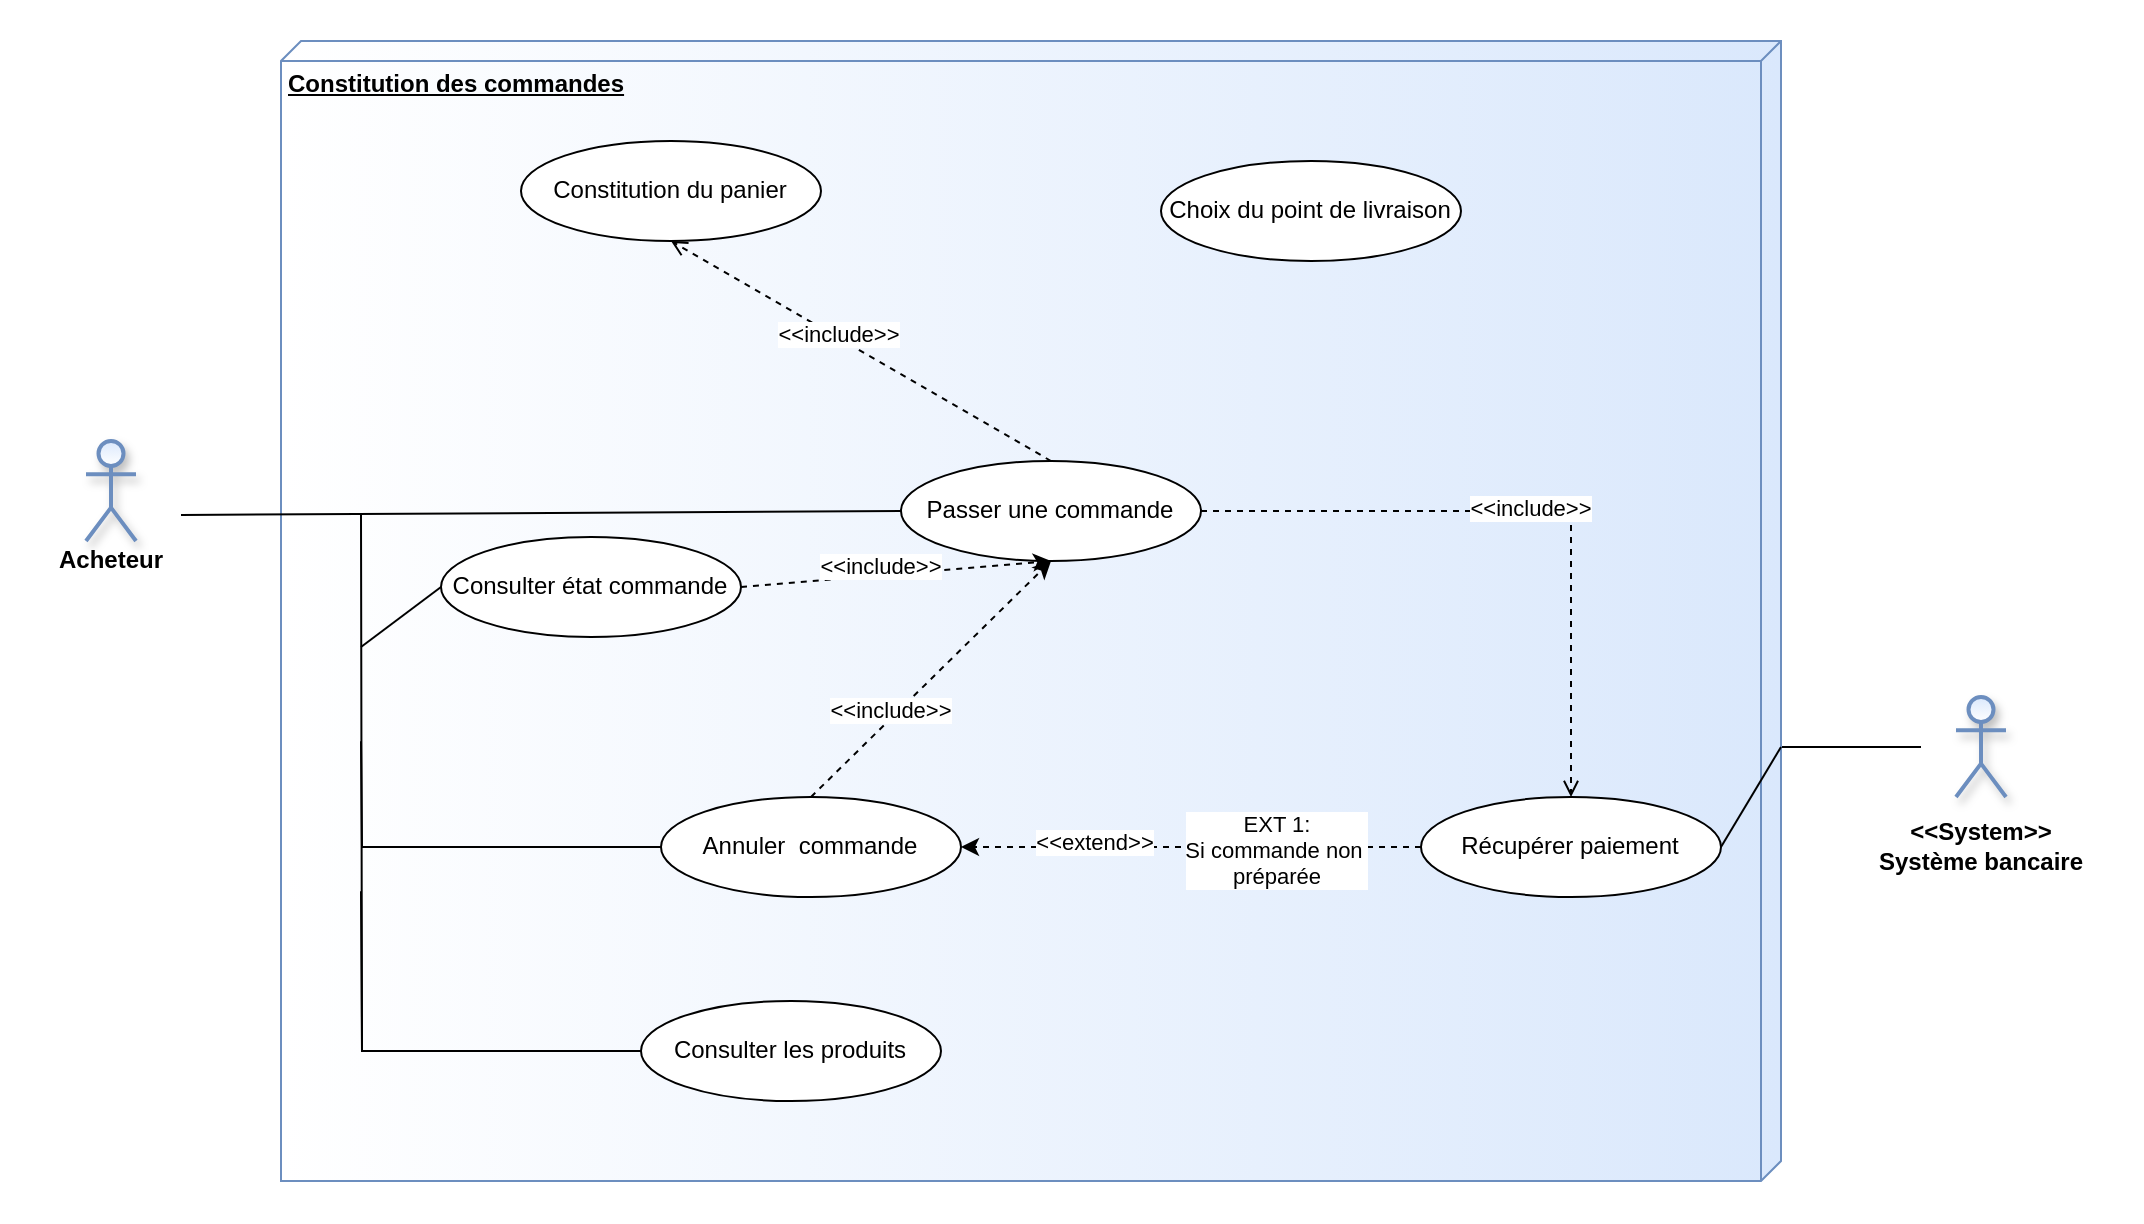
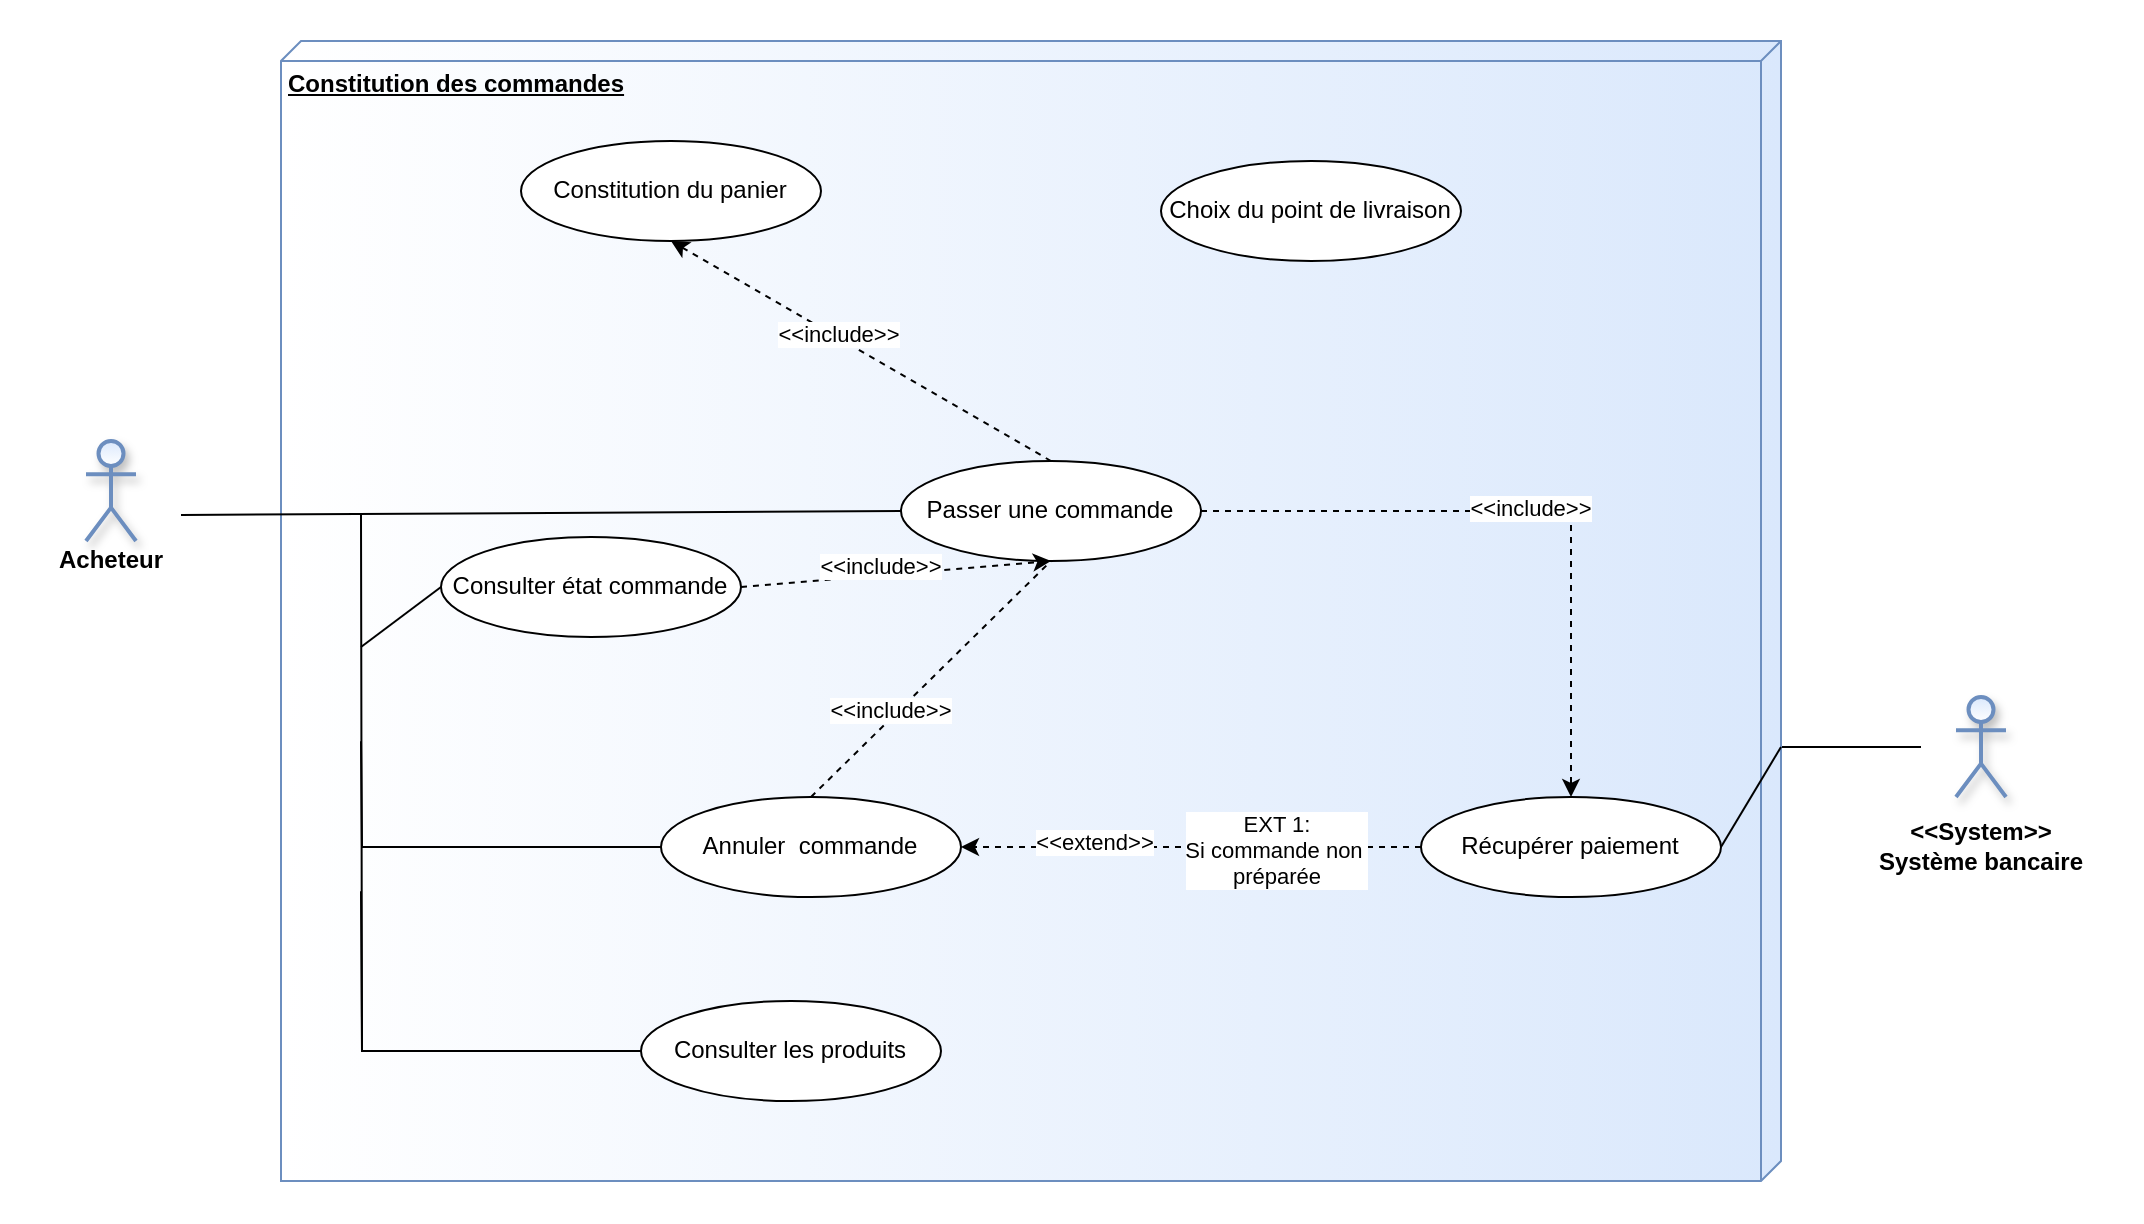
  <mxCell id="0" />
  <mxCell id="1" parent="0" />
  <mxCell id="2" style="edgeStyle=orthogonalEdgeStyle;rounded=0;orthogonalLoop=1;jettySize=auto;html=1;exitX=0;exitY=0;exitDx=345;exitDy=0;exitPerimeter=0;endArrow=none;endFill=0;" edge="1" parent="1" source="3"><mxGeometry relative="1" as="geometry"><mxPoint x="960" y="373" as="targetPoint" /><Array as="points"><mxPoint x="890" y="373" /></Array></mxGeometry></mxCell>
  <mxCell id="3" value="&lt;b&gt;Constitution des commandes&lt;/b&gt;" style="verticalAlign=top;align=left;spacingTop=8;spacingLeft=2;spacingRight=12;shape=cube;size=10;direction=south;fontStyle=4;html=1;fillColor=#dae8fc;strokeColor=#6c8ebf;gradientColor=#ffffff;" parent="1" vertex="1"><mxGeometry x="140" y="20" width="750" height="570" as="geometry" /></mxCell>
- <mxCell id="4" style="rounded=0;orthogonalLoop=1;jettySize=auto;html=1;exitX=0.5;exitY=0;exitDx=0;exitDy=0;entryX=0.5;entryY=1;entryDx=0;entryDy=0;dashed=1;endArrow=open;" parent="1" source="8" target="10" edge="1"><mxGeometry relative="1" as="geometry" /></mxCell>
+ <mxCell id="4" style="rounded=0;orthogonalLoop=1;jettySize=auto;html=1;exitX=0.5;exitY=0;exitDx=0;exitDy=0;entryX=0.5;entryY=1;entryDx=0;entryDy=0;dashed=1;" parent="1" source="8" target="10" edge="1"><mxGeometry relative="1" as="geometry" /></mxCell>
  <mxCell id="5" value="&amp;lt;&amp;lt;include&amp;gt;&amp;gt;" style="edgeLabel;html=1;align=center;verticalAlign=middle;resizable=0;points=[];" parent="4" vertex="1" connectable="0"><mxGeometry x="0.182" y="-2" relative="1" as="geometry"><mxPoint x="4.82" y="3.04" as="offset" /></mxGeometry></mxCell>
- <mxCell id="6" style="edgeStyle=orthogonalEdgeStyle;rounded=0;orthogonalLoop=1;jettySize=auto;html=1;exitX=1;exitY=0.5;exitDx=0;exitDy=0;entryX=0.5;entryY=0;entryDx=0;entryDy=0;endArrow=open;endFill=1;dashed=1;" edge="1" parent="1" source="8" target="22"><mxGeometry relative="1" as="geometry" /></mxCell>
+ <mxCell id="6" style="edgeStyle=orthogonalEdgeStyle;rounded=0;orthogonalLoop=1;jettySize=auto;html=1;exitX=1;exitY=0.5;exitDx=0;exitDy=0;entryX=0.5;entryY=0;entryDx=0;entryDy=0;endArrow=classic;endFill=1;dashed=1;" edge="1" parent="1" source="8" target="22"><mxGeometry relative="1" as="geometry" /></mxCell>
  <mxCell id="7" value="&amp;lt;&amp;lt;include&amp;gt;&amp;gt;" style="edgeLabel;html=1;align=center;verticalAlign=middle;resizable=0;points=[];" vertex="1" connectable="0" parent="6"><mxGeometry y="2" relative="1" as="geometry"><mxPoint as="offset" /></mxGeometry></mxCell>
  <mxCell id="8" value="Passer une commande" style="ellipse;whiteSpace=wrap;html=1;gradientColor=#ffffff;" parent="1" vertex="1"><mxGeometry x="450" y="230" width="150" height="50" as="geometry" /></mxCell>
  <mxCell id="9" style="edgeStyle=none;rounded=0;orthogonalLoop=1;jettySize=auto;html=1;exitX=0;exitY=0.5;exitDx=0;exitDy=0;endArrow=none;endFill=0;strokeWidth=1;" parent="1" source="8" edge="1"><mxGeometry relative="1" as="geometry"><mxPoint x="90" y="257" as="targetPoint" /><mxPoint x="280" y="257" as="sourcePoint" /></mxGeometry></mxCell>
  <mxCell id="10" value="Constitution du panier" style="ellipse;whiteSpace=wrap;html=1;gradientColor=#ffffff;" parent="1" vertex="1"><mxGeometry x="260" y="70" width="150" height="50" as="geometry" /></mxCell>
  <mxCell id="11" value="Choix du point de livraison" style="ellipse;whiteSpace=wrap;html=1;gradientColor=#ffffff;" parent="1" vertex="1"><mxGeometry x="580" y="80" width="150" height="50" as="geometry" /></mxCell>
  <mxCell id="12" value="&lt;b&gt;Acheteur&lt;/b&gt;" style="text;html=1;align=center;verticalAlign=middle;resizable=0;points=[];autosize=1;" parent="1" vertex="1"><mxGeometry x="20" y="270" width="70" height="20" as="geometry" /></mxCell>
  <mxCell id="13" value="" style="shape=umlActor;verticalLabelPosition=bottom;verticalAlign=top;html=1;strokeWidth=2;fillColor=#dae8fc;strokeColor=#6c8ebf;gradientColor=#ffffff;shadow=1;" vertex="1" parent="1"><mxGeometry x="42.5" y="220" width="25" height="50" as="geometry" /></mxCell>
  <mxCell id="14" style="edgeStyle=orthogonalEdgeStyle;rounded=0;orthogonalLoop=1;jettySize=auto;html=1;exitX=0;exitY=0.5;exitDx=0;exitDy=0;endArrow=none;endFill=0;" edge="1" parent="1" source="15"><mxGeometry relative="1" as="geometry"><mxPoint x="180" y="445.143" as="targetPoint" /></mxGeometry></mxCell>
  <mxCell id="15" value="Consulter les produits" style="ellipse;whiteSpace=wrap;html=1;gradientColor=#ffffff;" vertex="1" parent="1"><mxGeometry x="320" y="500" width="150" height="50" as="geometry" /></mxCell>
  <mxCell id="16" value="&lt;b&gt;&amp;lt;&amp;lt;System&amp;gt;&amp;gt;&lt;br&gt;Système bancaire&lt;/b&gt;" style="text;html=1;align=center;verticalAlign=middle;resizable=0;points=[];autosize=1;" vertex="1" parent="1"><mxGeometry x="930" y="408" width="120" height="30" as="geometry" /></mxCell>
  <mxCell id="17" value="" style="shape=umlActor;verticalLabelPosition=bottom;verticalAlign=top;html=1;strokeWidth=2;fillColor=#dae8fc;strokeColor=#6c8ebf;gradientColor=#ffffff;shadow=1;" vertex="1" parent="1"><mxGeometry x="977.5" y="348" width="25" height="50" as="geometry" /></mxCell>
  <mxCell id="18" style="rounded=0;orthogonalLoop=1;jettySize=auto;html=1;exitX=1;exitY=0.5;exitDx=0;exitDy=0;entryX=0;entryY=0;entryDx=345;entryDy=0;entryPerimeter=0;endArrow=none;endFill=0;" edge="1" parent="1" source="22"><mxGeometry relative="1" as="geometry"><mxPoint x="800" y="373" as="sourcePoint" /><mxPoint x="890" y="373" as="targetPoint" /></mxGeometry></mxCell>
  <mxCell id="19" style="edgeStyle=none;rounded=0;orthogonalLoop=1;jettySize=auto;html=1;exitX=0;exitY=0.5;exitDx=0;exitDy=0;entryX=1;entryY=0.5;entryDx=0;entryDy=0;dashed=1;endArrow=classic;endFill=1;" edge="1" parent="1" source="22" target="31"><mxGeometry relative="1" as="geometry" /></mxCell>
  <mxCell id="20" value="&amp;lt;&amp;lt;extend&amp;gt;&amp;gt;" style="edgeLabel;html=1;align=center;verticalAlign=middle;resizable=0;points=[];" vertex="1" connectable="0" parent="19"><mxGeometry x="-0.145" relative="1" as="geometry"><mxPoint x="-66" y="-3" as="offset" /></mxGeometry></mxCell>
  <mxCell id="21" value="EXT 1:&lt;br&gt;Si commande non&amp;nbsp;&lt;br&gt;préparée" style="edgeLabel;html=1;align=center;verticalAlign=middle;resizable=0;points=[];" vertex="1" connectable="0" parent="19"><mxGeometry x="-0.364" y="1" relative="1" as="geometry"><mxPoint as="offset" /></mxGeometry></mxCell>
  <mxCell id="22" value="Récupérer paiement" style="ellipse;whiteSpace=wrap;html=1;gradientColor=#ffffff;" vertex="1" parent="1"><mxGeometry x="710" y="398" width="150" height="50" as="geometry" /></mxCell>
  <mxCell id="23" style="edgeStyle=orthogonalEdgeStyle;rounded=0;orthogonalLoop=1;jettySize=auto;html=1;exitX=0;exitY=0.5;exitDx=0;exitDy=0;endArrow=none;endFill=0;" edge="1" parent="1" source="15"><mxGeometry relative="1" as="geometry"><mxPoint x="180" y="257" as="targetPoint" /><mxPoint x="280" y="512" as="sourcePoint" /></mxGeometry></mxCell>
  <mxCell id="24" style="edgeStyle=none;rounded=0;orthogonalLoop=1;jettySize=auto;html=1;exitX=0;exitY=0.5;exitDx=0;exitDy=0;endArrow=none;endFill=0;" edge="1" parent="1" source="27"><mxGeometry relative="1" as="geometry"><mxPoint x="180" y="323" as="targetPoint" /></mxGeometry></mxCell>
  <mxCell id="25" style="edgeStyle=none;rounded=0;orthogonalLoop=1;jettySize=auto;html=1;exitX=1;exitY=0.5;exitDx=0;exitDy=0;entryX=0.5;entryY=1;entryDx=0;entryDy=0;endArrow=classic;endFill=1;dashed=1;" edge="1" parent="1" source="27" target="8"><mxGeometry relative="1" as="geometry" /></mxCell>
  <mxCell id="26" value="&amp;lt;&amp;lt;include&amp;gt;&amp;gt;" style="edgeLabel;html=1;align=center;verticalAlign=middle;resizable=0;points=[];" vertex="1" connectable="0" parent="25"><mxGeometry x="-0.26" y="-3" relative="1" as="geometry"><mxPoint x="11.01" y="-9.1" as="offset" /></mxGeometry></mxCell>
  <mxCell id="27" value="Consulter état commande" style="ellipse;whiteSpace=wrap;html=1;gradientColor=#ffffff;" vertex="1" parent="1"><mxGeometry x="220" y="268" width="150" height="50" as="geometry" /></mxCell>
  <mxCell id="28" style="edgeStyle=orthogonalEdgeStyle;rounded=0;orthogonalLoop=1;jettySize=auto;html=1;exitX=0;exitY=0.5;exitDx=0;exitDy=0;endArrow=none;endFill=0;" edge="1" parent="1" source="31"><mxGeometry relative="1" as="geometry"><mxPoint x="180" y="370.118" as="targetPoint" /></mxGeometry></mxCell>
- <mxCell id="29" style="rounded=0;orthogonalLoop=1;jettySize=auto;html=1;exitX=0.5;exitY=0;exitDx=0;exitDy=0;entryX=0.5;entryY=1;entryDx=0;entryDy=0;endArrow=classic;endFill=1;dashed=1;" edge="1" parent="1" source="31" target="8"><mxGeometry relative="1" as="geometry" /></mxCell>
+ <mxCell id="29" style="rounded=0;orthogonalLoop=1;jettySize=auto;html=1;exitX=0.5;exitY=0;exitDx=0;exitDy=0;entryX=0.5;entryY=1;entryDx=0;entryDy=0;endArrow=none;endFill=1;dashed=1;" edge="1" parent="1" source="31" target="8"><mxGeometry relative="1" as="geometry" /></mxCell>
  <mxCell id="30" value="&amp;lt;&amp;lt;include&amp;gt;&amp;gt;" style="edgeLabel;html=1;align=center;verticalAlign=middle;resizable=0;points=[];" vertex="1" connectable="0" parent="29"><mxGeometry x="-0.361" y="2" relative="1" as="geometry"><mxPoint x="2" y="-4.43" as="offset" /></mxGeometry></mxCell>
  <mxCell id="31" value="Annuler&amp;nbsp; commande" style="ellipse;whiteSpace=wrap;html=1;gradientColor=#ffffff;" vertex="1" parent="1"><mxGeometry x="330" y="398" width="150" height="50" as="geometry" /></mxCell>
